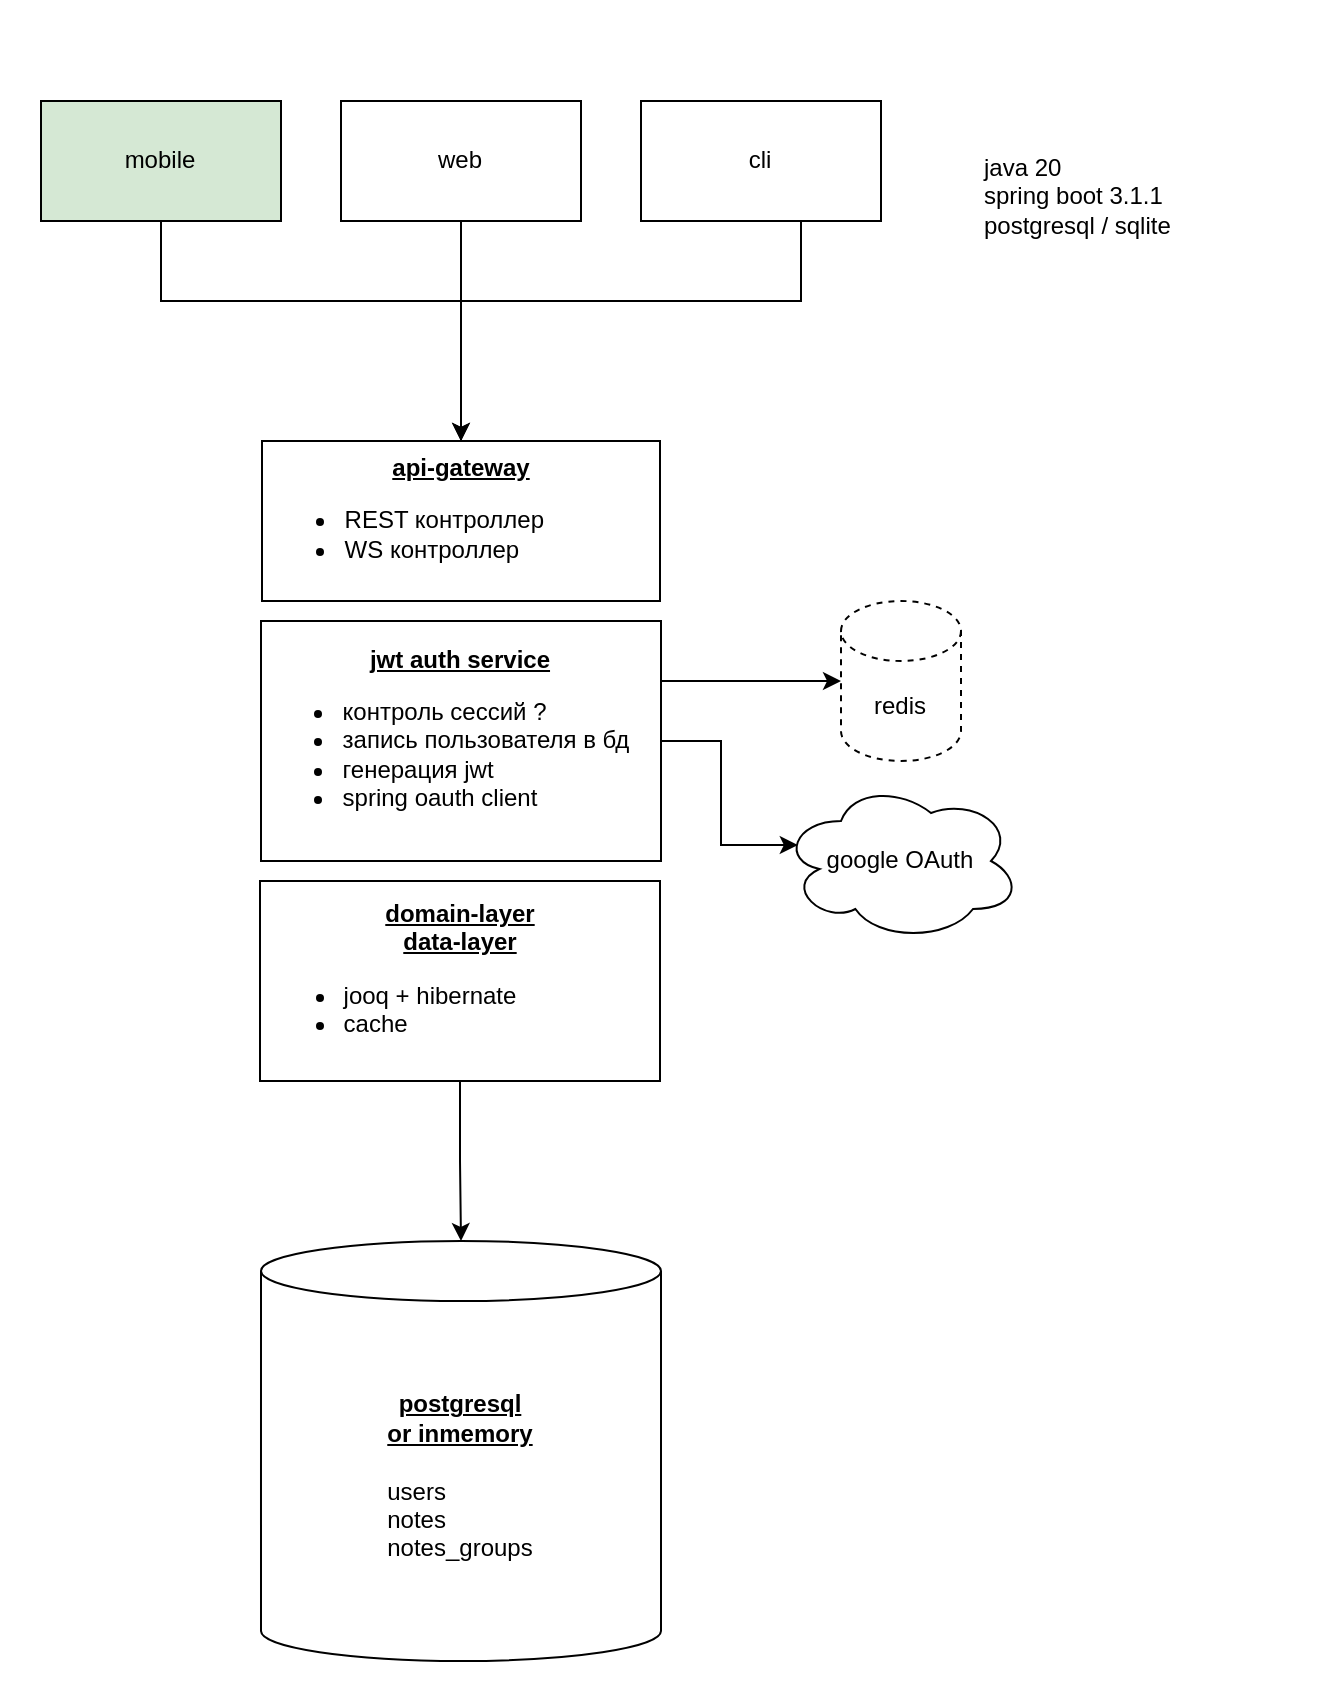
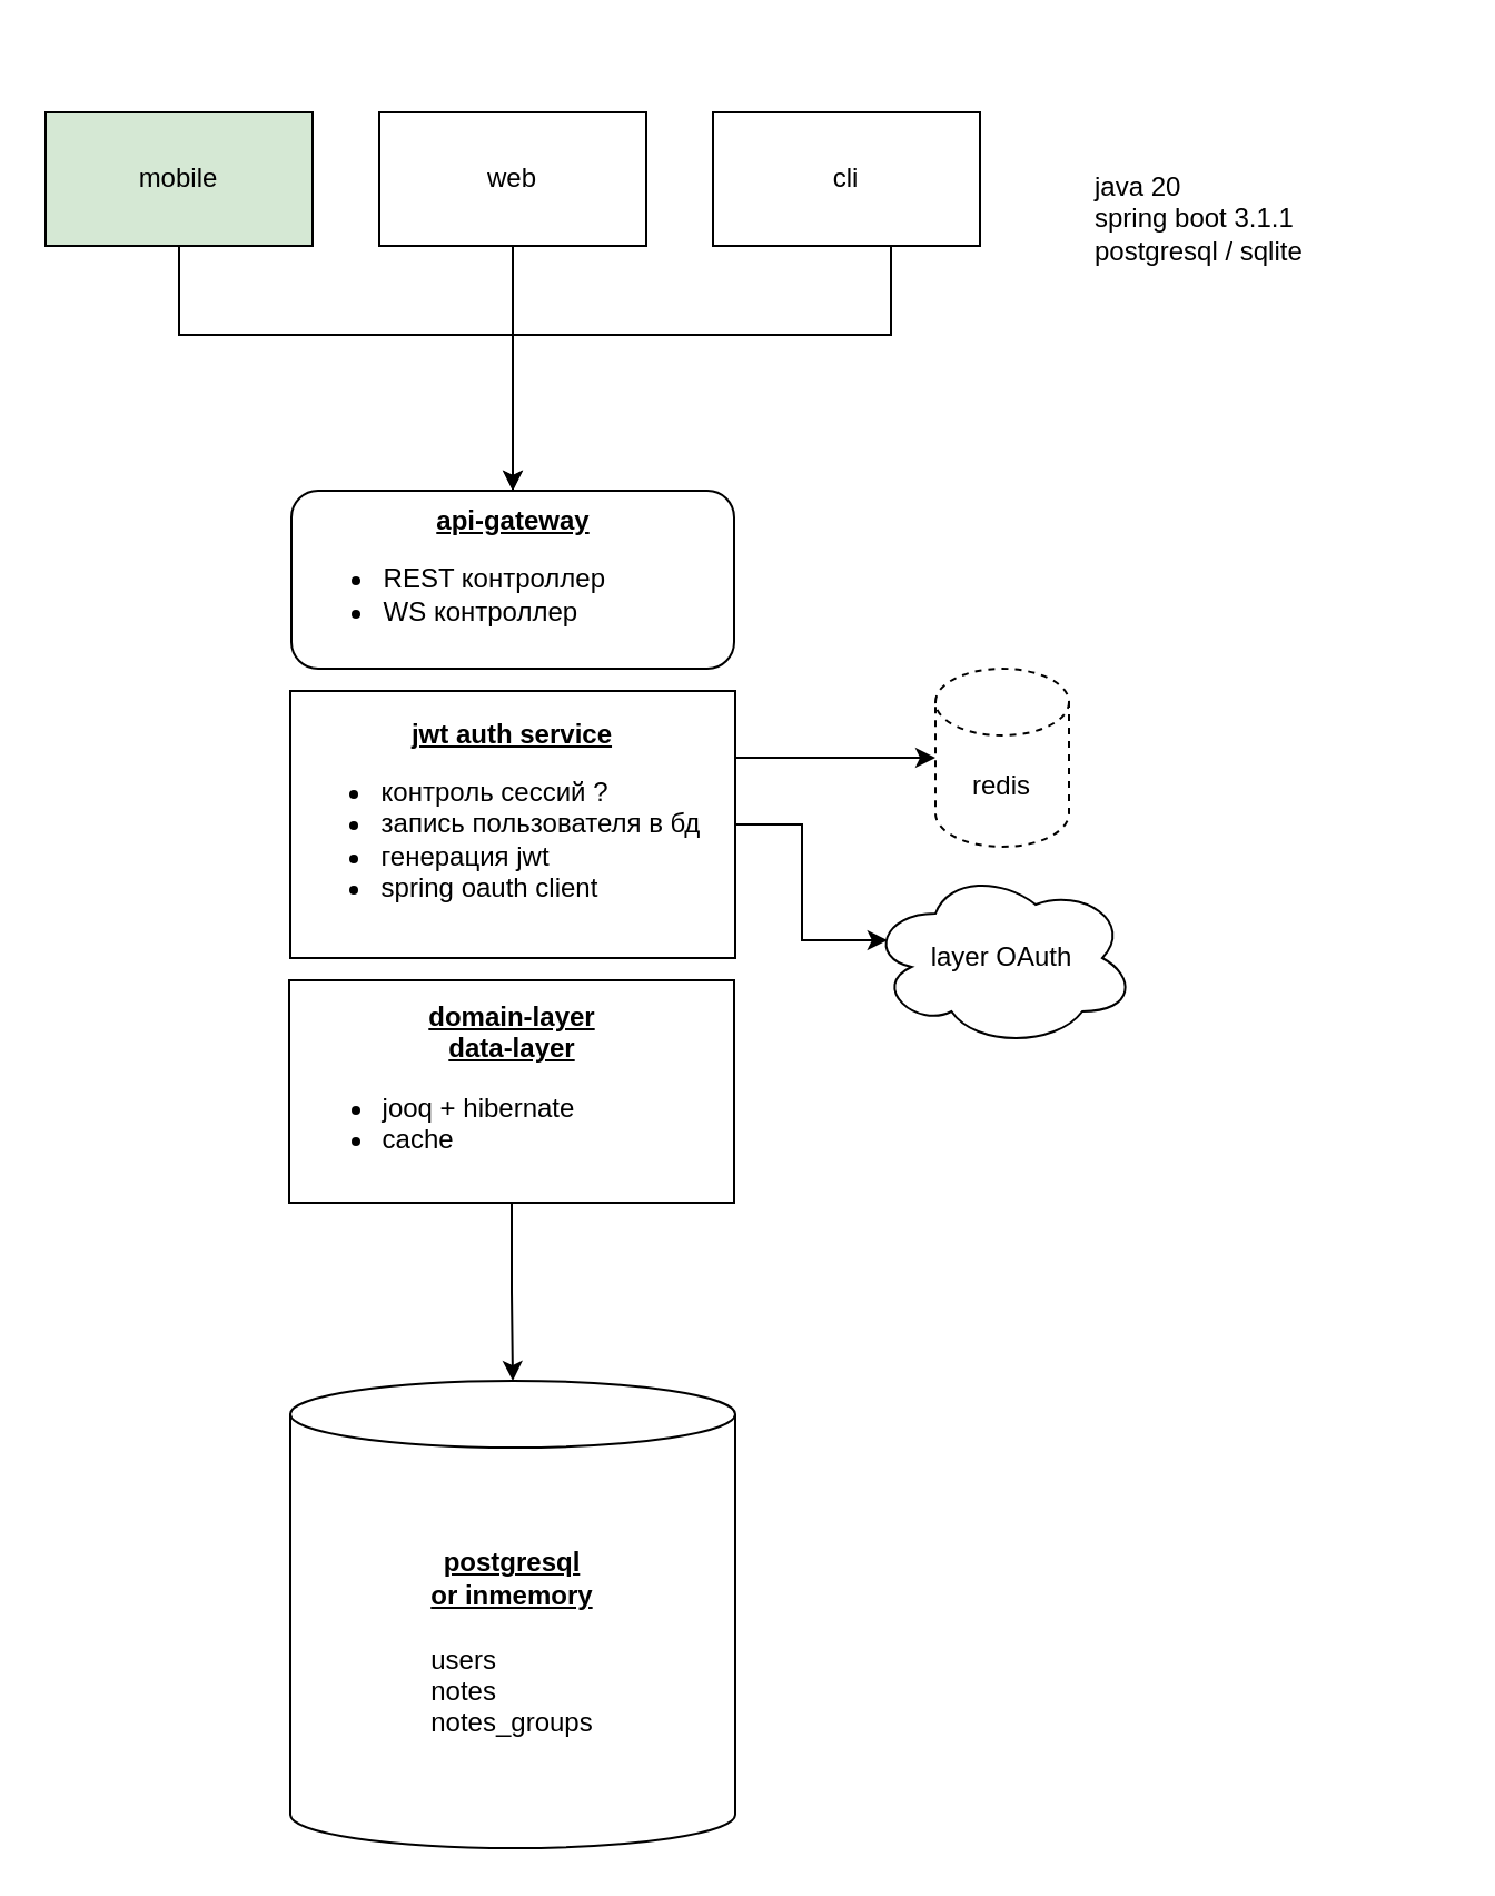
  <mxCell id="0" />
  <mxCell id="1" parent="0" />
  <mxCell id="2" style="edgeStyle=orthogonalEdgeStyle;rounded=0;orthogonalLoop=1;jettySize=auto;html=1;exitX=0.5;exitY=1;exitDx=0;exitDy=0;" parent="1" source="3" target="4" edge="1"><mxGeometry relative="1" as="geometry" /></mxCell>
  <mxCell id="3" value="&lt;u style=&quot;font-weight: bold;&quot;&gt;domain-layer&lt;/u&gt;&lt;br&gt;&lt;u style=&quot;font-weight: bold;&quot;&gt;data-layer&lt;/u&gt;&lt;span style=&quot;background-color: initial;&quot;&gt;&lt;br&gt;&lt;div style=&quot;text-align: left;&quot;&gt;&lt;ul&gt;&lt;li&gt;&lt;span style=&quot;background-color: initial;&quot;&gt;jooq + hibernate&amp;nbsp; &amp;nbsp; &amp;nbsp; &amp;nbsp; &amp;nbsp; &amp;nbsp; &amp;nbsp; &amp;nbsp; &amp;nbsp; &amp;nbsp; &amp;nbsp;&lt;/span&gt;&lt;/li&gt;&lt;li&gt;&lt;span style=&quot;background-color: initial;&quot;&gt;cache&lt;/span&gt;&lt;/li&gt;&lt;/ul&gt;&lt;/div&gt;&lt;/span&gt;" style="rounded=0;whiteSpace=wrap;html=1;" parent="1" vertex="1"><mxGeometry x="129.5" y="440" width="200" height="100" as="geometry" /></mxCell>
  <mxCell id="4" value="&lt;b style=&quot;text-decoration-line: underline;&quot;&gt;postgresql&lt;/b&gt;&lt;br&gt;&lt;b style=&quot;text-decoration-line: underline;&quot;&gt;or inmemory&lt;/b&gt;&lt;br&gt;&lt;br&gt;&lt;div style=&quot;text-align: left;&quot;&gt;&lt;span style=&quot;background-color: initial;&quot;&gt;users&lt;/span&gt;&lt;/div&gt;&lt;div style=&quot;text-align: left;&quot;&gt;&lt;span style=&quot;background-color: initial;&quot;&gt;notes&lt;/span&gt;&lt;/div&gt;&lt;div style=&quot;text-align: left;&quot;&gt;&lt;span style=&quot;background-color: initial;&quot;&gt;notes_groups&lt;/span&gt;&lt;/div&gt;" style="shape=cylinder3;whiteSpace=wrap;html=1;boundedLbl=1;backgroundOutline=1;size=15;" parent="1" vertex="1"><mxGeometry x="130" y="620" width="200" height="210" as="geometry" /></mxCell>
  <mxCell id="5" style="edgeStyle=orthogonalEdgeStyle;rounded=0;orthogonalLoop=1;jettySize=auto;html=1;exitX=0.5;exitY=1;exitDx=0;exitDy=0;entryX=0.5;entryY=0;entryDx=0;entryDy=0;" parent="1" source="6" target="16" edge="1"><mxGeometry relative="1" as="geometry"><Array as="points"><mxPoint x="80" y="150" /><mxPoint x="230" y="150" /></Array></mxGeometry></mxCell>
  <mxCell id="6" value="mobile" style="rounded=0;whiteSpace=wrap;html=1;fillColor=#d5e8d4;" parent="1" vertex="1"><mxGeometry x="20" y="50" width="120" height="60" as="geometry" /></mxCell>
  <mxCell id="7" style="edgeStyle=orthogonalEdgeStyle;rounded=0;orthogonalLoop=1;jettySize=auto;html=1;exitX=1;exitY=0.25;exitDx=0;exitDy=0;entryX=0;entryY=0.5;entryDx=0;entryDy=0;entryPerimeter=0;" parent="1" source="9" target="10" edge="1"><mxGeometry relative="1" as="geometry" /></mxCell>
  <mxCell id="8" style="edgeStyle=orthogonalEdgeStyle;rounded=0;orthogonalLoop=1;jettySize=auto;html=1;exitX=1;exitY=0.5;exitDx=0;exitDy=0;entryX=0.07;entryY=0.4;entryDx=0;entryDy=0;entryPerimeter=0;" parent="1" source="9" target="11" edge="1"><mxGeometry relative="1" as="geometry" /></mxCell>
  <mxCell id="9" value="&lt;b&gt;&lt;u&gt;jwt auth service&lt;/u&gt;&lt;/b&gt;&lt;br&gt;&lt;ul&gt;&lt;li style=&quot;text-align: left;&quot;&gt;&lt;span style=&quot;background-color: initial;&quot;&gt;контроль сессий ?&lt;/span&gt;&lt;/li&gt;&lt;li style=&quot;text-align: left;&quot;&gt;&lt;span style=&quot;background-color: initial;&quot;&gt;запись пользователя в бд&lt;/span&gt;&lt;/li&gt;&lt;li style=&quot;text-align: left;&quot;&gt;генерация jwt&lt;/li&gt;&lt;li style=&quot;text-align: left;&quot;&gt;&lt;span style=&quot;background-color: initial;&quot;&gt;spring oauth client&amp;nbsp; &amp;nbsp; &amp;nbsp; &amp;nbsp; &amp;nbsp; &amp;nbsp; &amp;nbsp; &amp;nbsp; &amp;nbsp;&amp;nbsp;&lt;/span&gt;&lt;/li&gt;&lt;/ul&gt;" style="rounded=0;whiteSpace=wrap;html=1;" parent="1" vertex="1"><mxGeometry x="130" y="310" width="200" height="120" as="geometry" /></mxCell>
  <mxCell id="10" value="redis" style="shape=cylinder3;whiteSpace=wrap;html=1;boundedLbl=1;backgroundOutline=1;size=15;dashed=1;" parent="1" vertex="1"><mxGeometry x="420" y="300" width="60" height="80" as="geometry" /></mxCell>
- <mxCell id="11" value="google OAuth" style="ellipse;shape=cloud;whiteSpace=wrap;html=1;" parent="1" vertex="1"><mxGeometry x="390" y="390" width="120" height="80" as="geometry" /></mxCell>
+ <mxCell id="11" value="layer OAuth" style="ellipse;shape=cloud;whiteSpace=wrap;html=1;" parent="1" vertex="1"><mxGeometry x="390" y="390" width="120" height="80" as="geometry" /></mxCell>
  <mxCell id="12" style="edgeStyle=orthogonalEdgeStyle;rounded=0;orthogonalLoop=1;jettySize=auto;html=1;exitX=0.5;exitY=1;exitDx=0;exitDy=0;entryX=0.5;entryY=0;entryDx=0;entryDy=0;" parent="1" source="13" target="16" edge="1"><mxGeometry relative="1" as="geometry" /></mxCell>
  <mxCell id="13" value="web" style="rounded=0;whiteSpace=wrap;html=1;" parent="1" vertex="1"><mxGeometry x="170" y="50" width="120" height="60" as="geometry" /></mxCell>
  <mxCell id="14" style="edgeStyle=orthogonalEdgeStyle;rounded=0;orthogonalLoop=1;jettySize=auto;html=1;entryX=0.5;entryY=0;entryDx=0;entryDy=0;endArrow=none;" parent="1" source="15" target="16" edge="1"><mxGeometry relative="1" as="geometry"><Array as="points"><mxPoint x="400" y="150" /><mxPoint x="230" y="150" /></Array></mxGeometry></mxCell>
  <mxCell id="15" value="cli" style="rounded=0;whiteSpace=wrap;html=1;" parent="1" vertex="1"><mxGeometry x="320" y="50" width="120" height="60" as="geometry" /></mxCell>
- <mxCell id="16" value="&lt;u style=&quot;font-weight: bold;&quot;&gt;api-gateway&lt;/u&gt;&lt;br&gt;&lt;div style=&quot;text-align: left;&quot;&gt;&lt;ul&gt;&lt;li&gt;&lt;span style=&quot;background-color: initial;&quot;&gt;REST контроллер&amp;nbsp; &amp;nbsp; &amp;nbsp; &amp;nbsp; &amp;nbsp; &amp;nbsp; &amp;nbsp; &amp;nbsp; &amp;nbsp;&lt;/span&gt;&lt;/li&gt;&lt;li&gt;&lt;span style=&quot;background-color: initial;&quot;&gt;WS контроллер&lt;/span&gt;&lt;/li&gt;&lt;/ul&gt;&lt;/div&gt;" style="rounded=0;whiteSpace=wrap;html=1;" parent="1" vertex="1"><mxGeometry x="130.5" y="220" width="199" height="80" as="geometry" /></mxCell>
+ <mxCell id="16" value="&lt;u style=&quot;font-weight: bold;&quot;&gt;api-gateway&lt;/u&gt;&lt;br&gt;&lt;div style=&quot;text-align: left;&quot;&gt;&lt;ul&gt;&lt;li&gt;&lt;span style=&quot;background-color: initial;&quot;&gt;REST контроллер&amp;nbsp; &amp;nbsp; &amp;nbsp; &amp;nbsp; &amp;nbsp; &amp;nbsp; &amp;nbsp; &amp;nbsp; &amp;nbsp;&lt;/span&gt;&lt;/li&gt;&lt;li&gt;&lt;span style=&quot;background-color: initial;&quot;&gt;WS контроллер&lt;/span&gt;&lt;/li&gt;&lt;/ul&gt;&lt;/div&gt;" style="whiteSpace=wrap;html=1;rounded=1;" parent="1" vertex="1"><mxGeometry x="130.5" y="220" width="199" height="80" as="geometry" /></mxCell>
  <mxCell id="17" value="java 20&lt;br&gt;spring boot 3.1.1&lt;br&gt;postgresql / sqlite" style="text;html=1;strokeColor=none;fillColor=none;align=left;verticalAlign=middle;whiteSpace=wrap;rounded=0;" parent="1" vertex="1"><mxGeometry x="490" y="20" width="160" height="155" as="geometry" /></mxCell>
